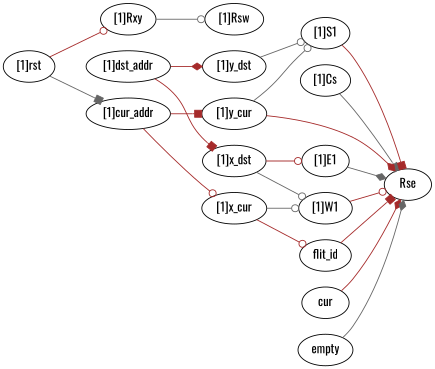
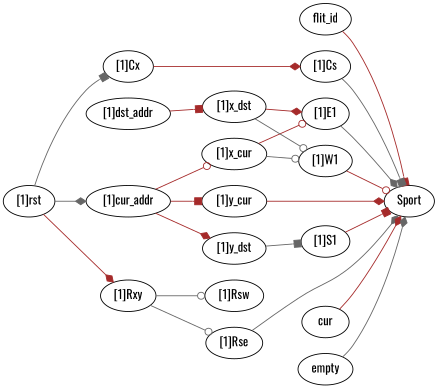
  strict digraph {
    fontname=Oswald
    rankdir=LR
    node [complexity=11 fontname=Oswald importance=0.0976636726282 rank=0.00887851569347]
    edge [arrowhead=odot color=brown fontname=Oswald]
    flit_id [complexity=1 importance=0.0853604984153 rank=0.0853604984153]
-   Sport [complexity=0 importance=0.066676855725 rank=0.0 label=Rse]
+   Sport [complexity=0 importance=0.066676855725 rank=0.0]
+   "[1]Cx" [complexity=13 importance=0.117640164558 rank=0.00904924342751]
    "[1]Cs" [importance=0.0889470689402 rank=0.00808609717638]
    "[1]E1"
    "[1]x_cur" [complexity=14 importance=0.123520456368 rank=0.0088228897406]
    "[1]W1"
    "[1]Rsw" [importance=0.0871537836777 rank=0.00792307124343]
    "[1]rst" [complexity=17 importance=0.170897194676 rank=0.0100527761574]
    "[1]cur_addr" [complexity=16 importance=0.152213551986 rank=0.00951334699911]
    "[1]Rxy" [complexity=13 importance=0.115846879295 rank=0.00891129840732]
    "[1]y_cur" [complexity=14 importance=0.123520456368 rank=0.0088228897406]
+   "[1]Rse" [importance=0.0871537836777 rank=0.00792307124343]
    "[1]S1"
    n15 [complexity=3 importance=0.15203735414 label=cur rank=0.0506791180467]
    "[1]x_dst" [complexity=14 importance=0.121018393351 rank=0.00864417095365]
    "[1]y_dst" [complexity=14 importance=0.121018393351 rank=0.00864417095365]
    empty [complexity=2 importance=0.0853604984153 rank=0.0426802492076]
    "[1]dst_addr" [complexity=16 importance=0.139702036041 rank=0.00873137725259]
    flit_id -> Sport [arrowhead=box]
+   "[1]Cx" -> "[1]Cs" [arrowhead=diamond]
    "[1]Cs" -> Sport [arrowhead=box color=gray40]
    "[1]E1" -> Sport [arrowhead=diamond color=gray40]
-   "[1]x_cur" -> flit_id
+   "[1]x_cur" -> "[1]E1"
    "[1]x_cur" -> "[1]W1" [color=gray40]
    "[1]W1" -> Sport
-   "[1]rst" -> "[1]cur_addr" [arrowhead=box color=gray40]
-   "[1]rst" -> "[1]Rxy"
+   "[1]rst" -> "[1]Cx" [arrowhead=box color=gray40]
+   "[1]rst" -> "[1]cur_addr" [arrowhead=diamond color=gray40]
+   "[1]rst" -> "[1]Rxy" [arrowhead=diamond]
    "[1]cur_addr" -> "[1]x_cur"
    "[1]cur_addr" -> "[1]y_cur" [arrowhead=box]
    "[1]Rxy" -> "[1]Rsw" [color=gray40]
+   "[1]Rxy" -> "[1]Rse" [color=gray40]
    "[1]y_cur" -> Sport [arrowhead=diamond]
-   "[1]y_cur" -> "[1]S1" [color=gray40]
+   "[1]Rse" -> Sport [arrowhead=diamond color=gray40]
    "[1]S1" -> Sport [arrowhead=box]
    n15 -> Sport [arrowhead=diamond]
-   "[1]x_dst" -> "[1]E1"
+   "[1]x_dst" -> "[1]E1" [arrowhead=diamond]
    "[1]x_dst" -> "[1]W1" [color=gray40]
-   "[1]y_dst" -> "[1]S1" [color=gray40]
+   "[1]y_dst" -> "[1]S1" [arrowhead=box color=gray40]
    empty -> Sport [arrowhead=diamond color=gray40]
    "[1]dst_addr" -> "[1]x_dst" [arrowhead=box]
-   "[1]dst_addr" -> "[1]y_dst" [arrowhead=diamond]
+   "[1]cur_addr" -> "[1]y_dst" [arrowhead=diamond]
  }
